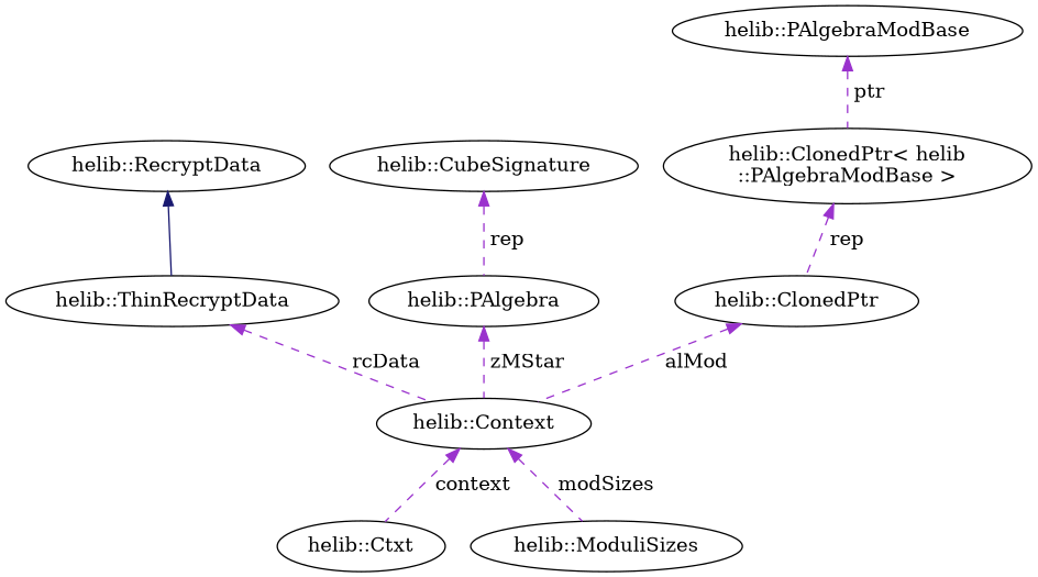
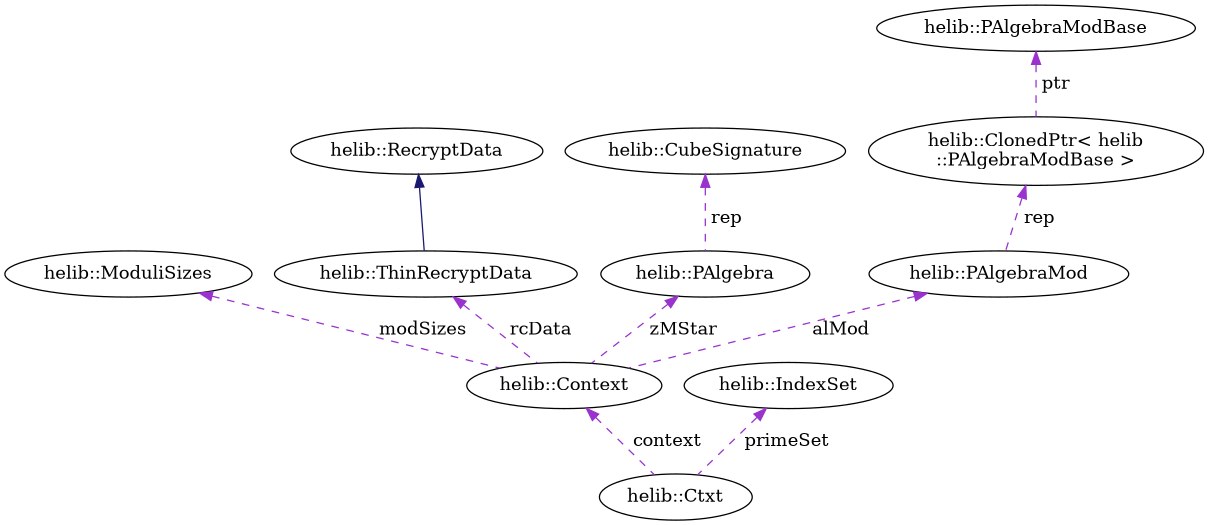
  digraph {
    node [color=black fillcolor=white style=filled]
    edge [color=darkorchid3 dir=back style=dashed]
    n1 [label="helib::Ctxt"]
    n2 [label="helib::Context"]
    n3 [label="helib::ModuliSizes"]
    n4 [label="helib::ThinRecryptData"]
    n5 [label="helib::RecryptData"]
+   n6 [label="helib::IndexSet"]
    n7 [label="helib::PAlgebra"]
    n8 [label="helib::CubeSignature"]
-   n9 [label="helib::ClonedPtr"]
+   n9 [label="helib::PAlgebraMod"]
    n10 [label="helib::ClonedPtr\< helib\l::PAlgebraModBase \>"]
    n11 [label="helib::PAlgebraModBase"]
    n2 -> n1 [label=" context"]
-   n2 -> n3 [label=" modSizes"]
+   n3 -> n2 [label=" modSizes"]
    n4 -> n2 [label=" rcData"]
    n5 -> n4 [color=midnightblue style=solid]
+   n6 -> n1 [label=" primeSet"]
    n7 -> n2 [label=" zMStar"]
    n8 -> n7 [label=" rep"]
    n9 -> n2 [label=" alMod"]
    n10 -> n9 [label=" rep"]
    n11 -> n10 [label=" ptr"]
  }
